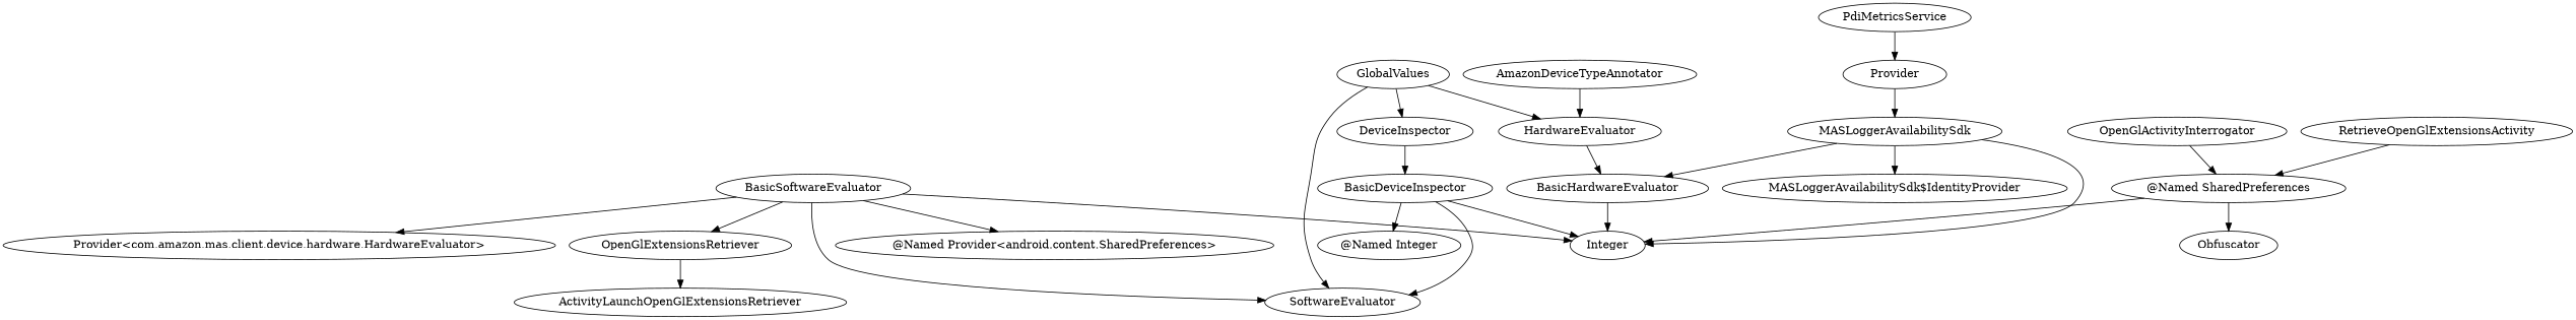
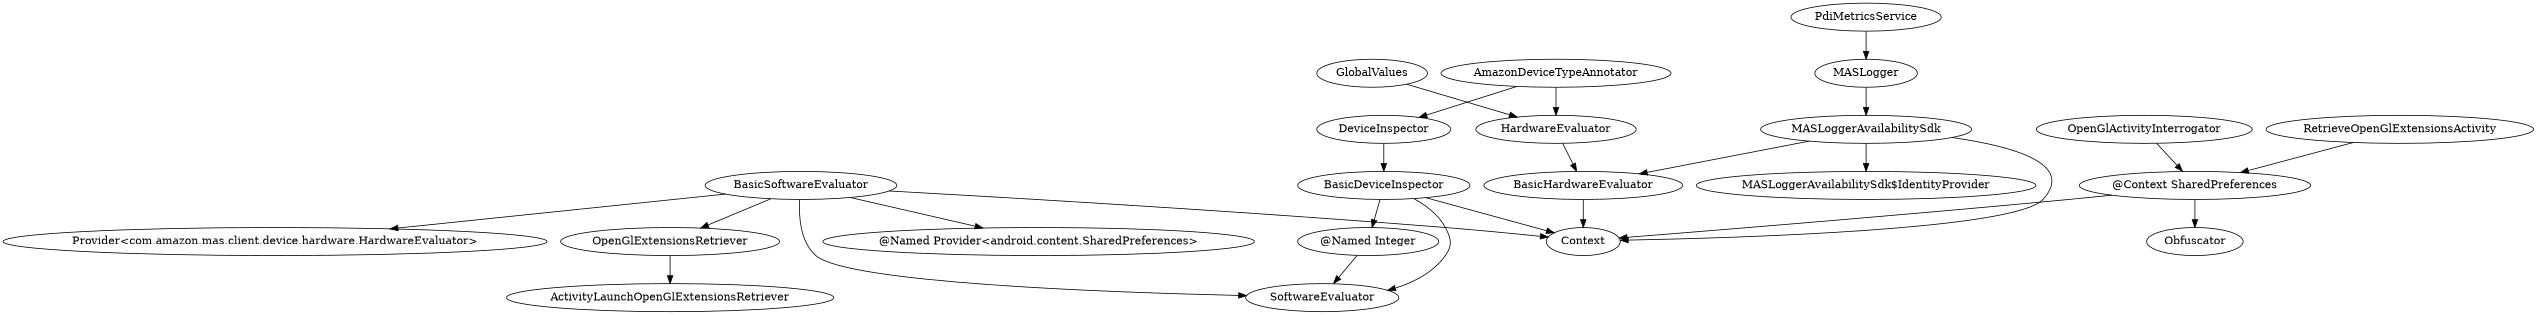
  digraph {
    concentrate=true
-   n1 [label="@Named SharedPreferences"]
-   Context [label=Integer]
+   n1 [label="@Context SharedPreferences"]
+   Context
    Obfuscator
    AmazonDeviceTypeAnnotator
    HardwareEvaluator
    BasicHardwareEvaluator
    n7 [label="@Named Integer"]
    BasicDeviceInspector
    SoftwareEvaluator
    BasicSoftwareEvaluator
    n11 [label="@Named Provider<android.content.SharedPreferences>"]
    n12 [label="Provider<com.amazon.mas.client.device.hardware.HardwareEvaluator>"]
    OpenGlExtensionsRetriever
    ActivityLaunchOpenGlExtensionsRetriever
    DeviceInspector
    GlobalValues
-   MASLogger [label=Provider]
+   MASLogger
    MASLoggerAvailabilitySdk
    n19 [label="MASLoggerAvailabilitySdk$IdentityProvider"]
    OpenGlActivityInterrogator
    PdiMetricsService
    RetrieveOpenGlExtensionsActivity
    n1 -> Context
    n1 -> Obfuscator
    AmazonDeviceTypeAnnotator -> HardwareEvaluator
    HardwareEvaluator -> BasicHardwareEvaluator
    BasicHardwareEvaluator -> Context
    BasicDeviceInspector -> Context
    BasicDeviceInspector -> n7
    BasicDeviceInspector -> SoftwareEvaluator
    BasicSoftwareEvaluator -> Context
    BasicSoftwareEvaluator -> SoftwareEvaluator
    BasicSoftwareEvaluator -> n11
    BasicSoftwareEvaluator -> n12
    BasicSoftwareEvaluator -> OpenGlExtensionsRetriever
    OpenGlExtensionsRetriever -> ActivityLaunchOpenGlExtensionsRetriever
    DeviceInspector -> BasicDeviceInspector
    GlobalValues -> HardwareEvaluator
-   GlobalValues -> SoftwareEvaluator
-   GlobalValues -> DeviceInspector
+   n7 -> SoftwareEvaluator
+   AmazonDeviceTypeAnnotator -> DeviceInspector
    MASLogger -> MASLoggerAvailabilitySdk
    MASLoggerAvailabilitySdk -> Context
    MASLoggerAvailabilitySdk -> BasicHardwareEvaluator
    MASLoggerAvailabilitySdk -> n19
    OpenGlActivityInterrogator -> n1
    PdiMetricsService -> MASLogger
    RetrieveOpenGlExtensionsActivity -> n1
  }
